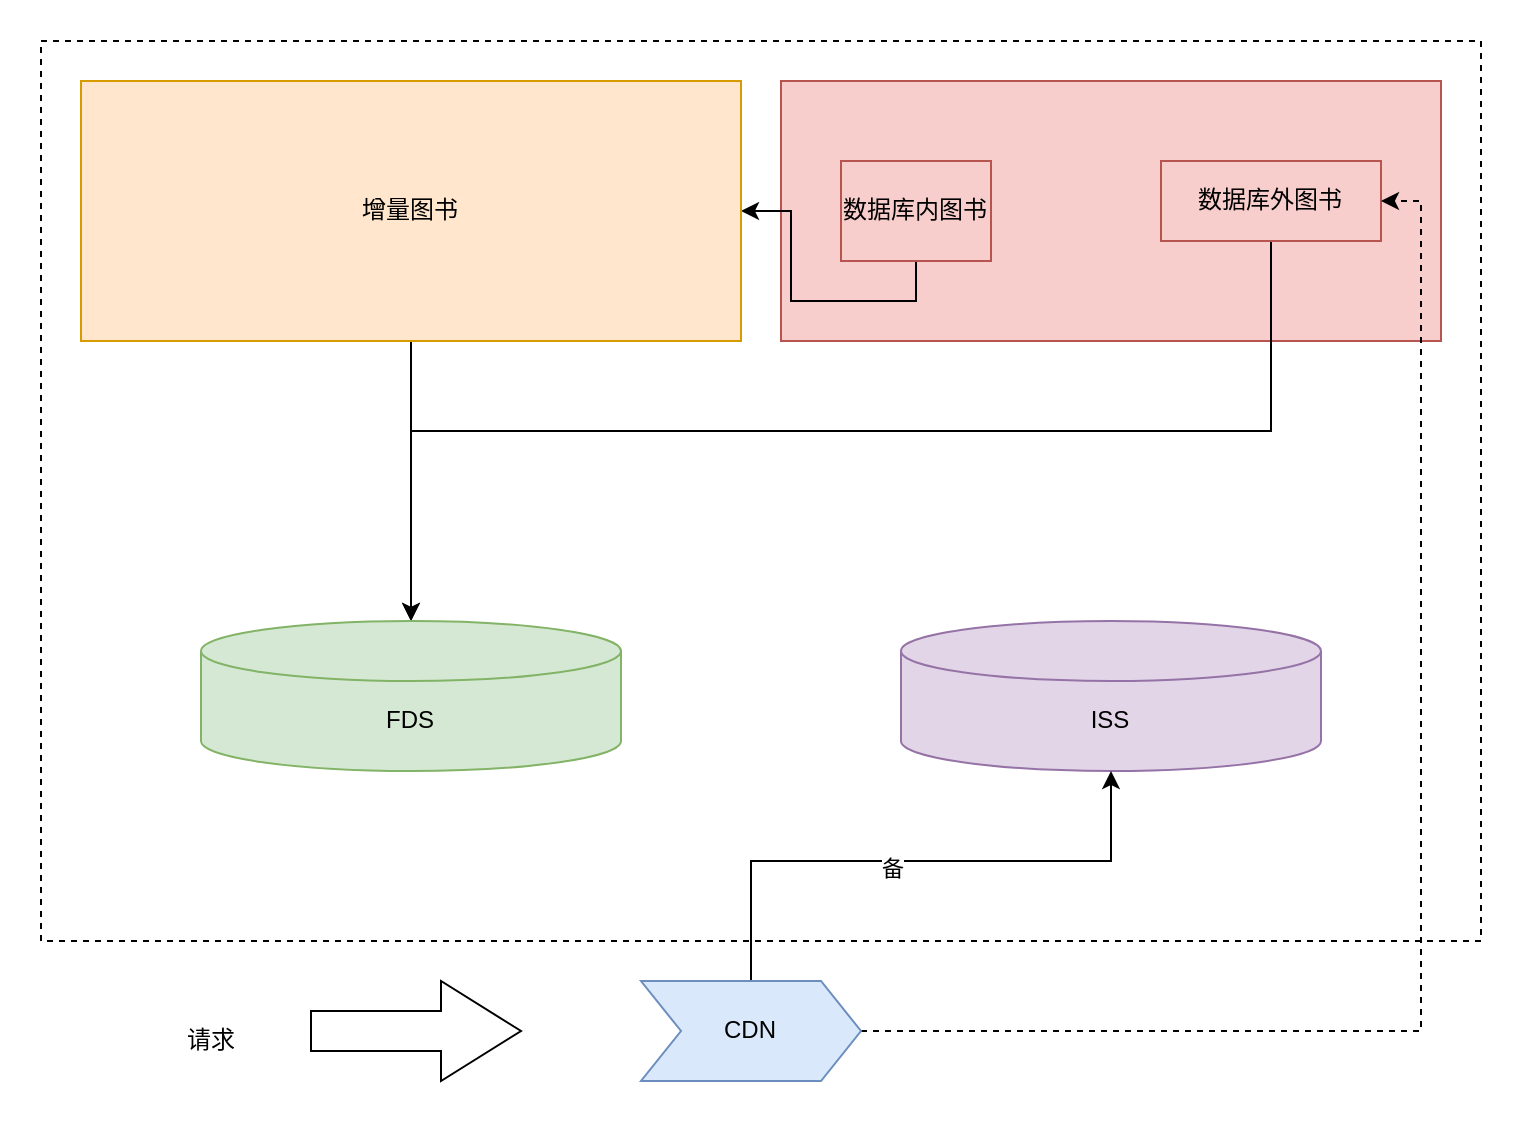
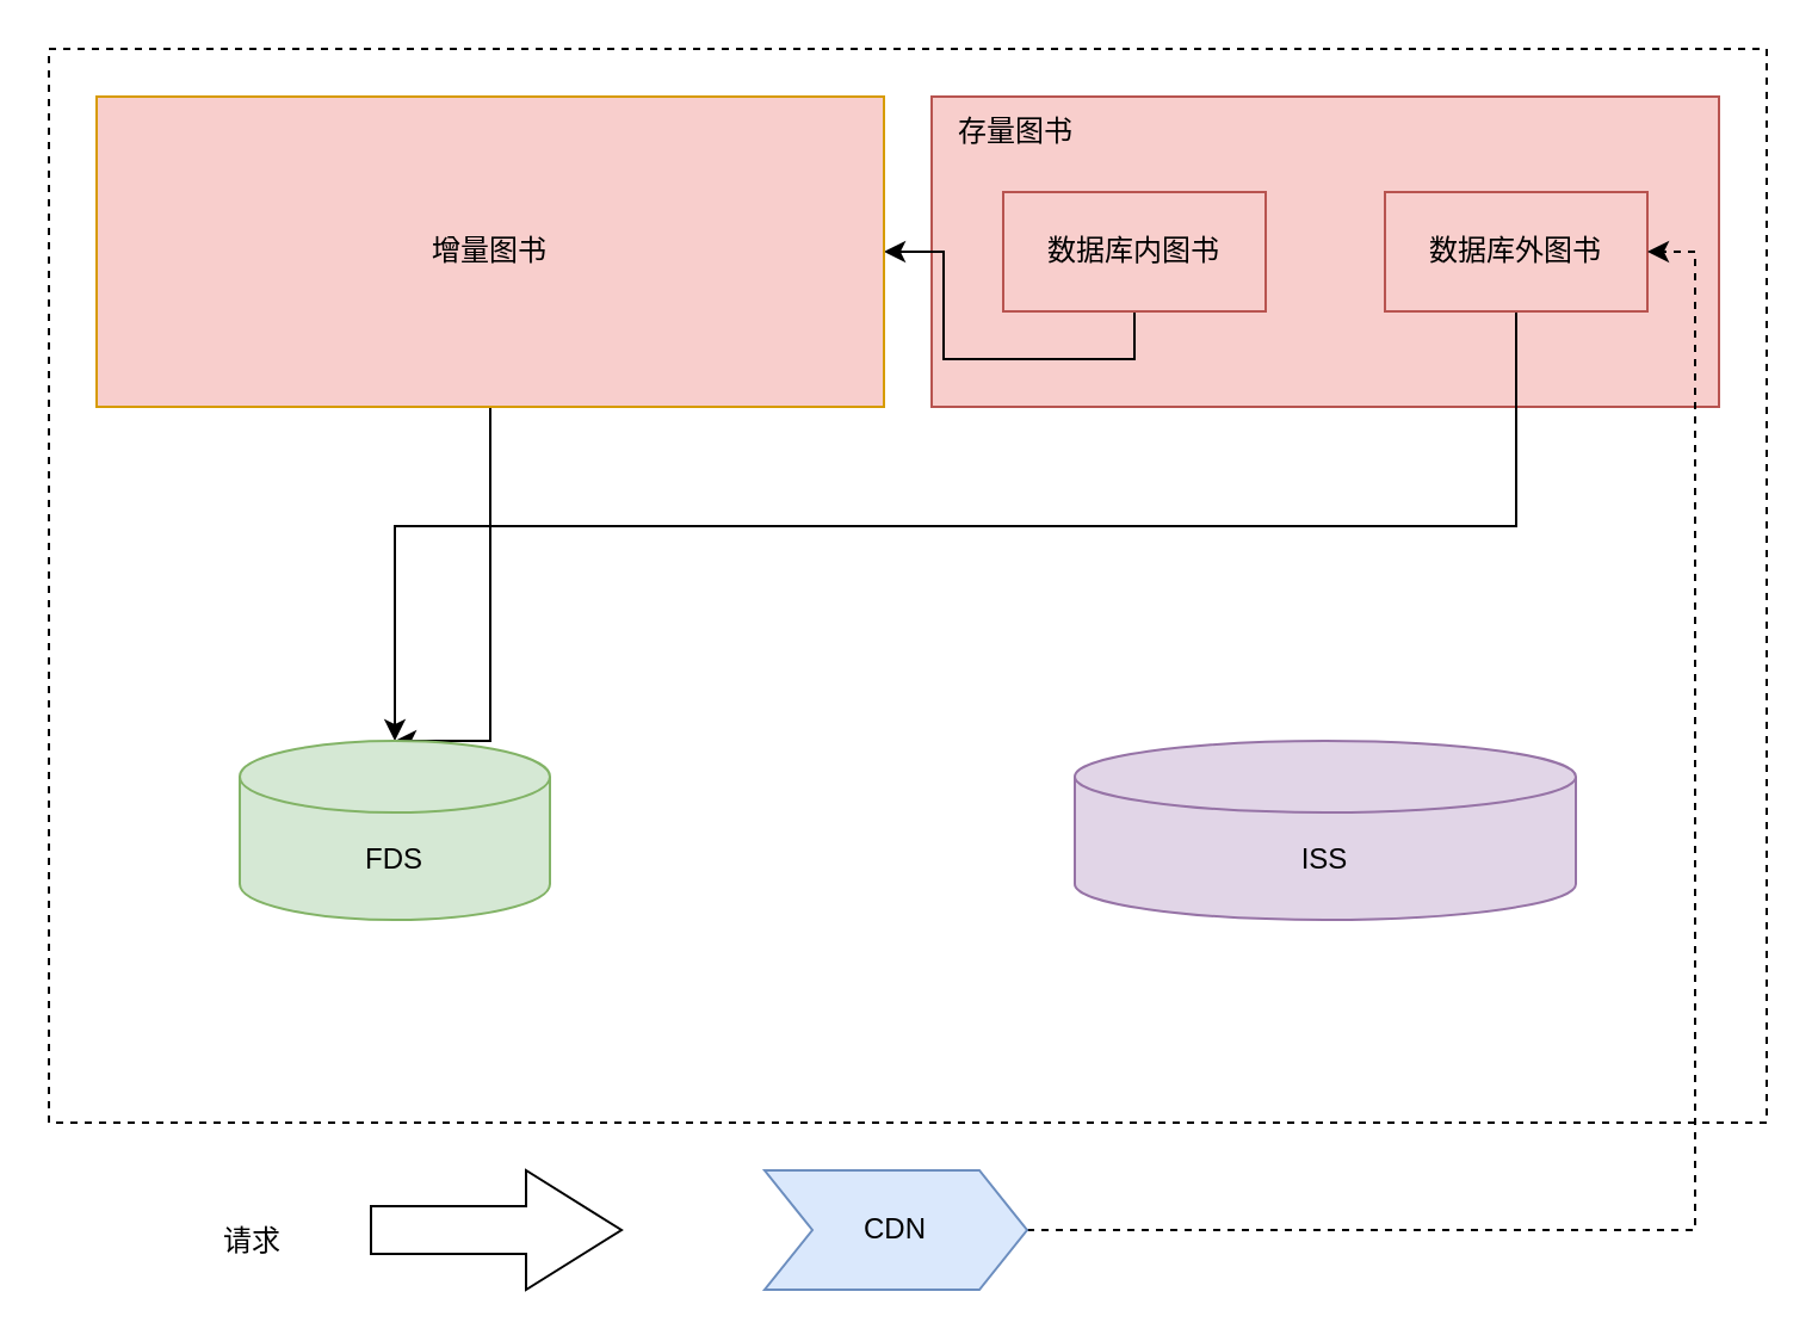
  <mxCell id="0" />
  <mxCell id="1" parent="0" />
  <mxCell id="2" value="" style="rounded=0;whiteSpace=wrap;html=1;dashed=1;" vertex="1" parent="1"><mxGeometry x="20" y="20" width="720" height="450" as="geometry" /></mxCell>
  <mxCell id="3" style="edgeStyle=orthogonalEdgeStyle;rounded=0;orthogonalLoop=1;jettySize=auto;html=1;exitX=0.5;exitY=1;exitDx=0;exitDy=0;entryX=0.5;entryY=0;entryDx=0;entryDy=0;entryPerimeter=0;" edge="1" parent="1" target="9"><mxGeometry relative="1" as="geometry"><mxPoint x="200" y="170" as="sourcePoint" /><Array as="points"><mxPoint x="205" y="170" /></Array></mxGeometry></mxCell>
  <mxCell id="4" value="" style="rounded=0;whiteSpace=wrap;html=1;fillColor=#f8cecc;strokeColor=#b85450;" vertex="1" parent="1"><mxGeometry x="390" y="40" width="330" height="130" as="geometry" /></mxCell>
  <mxCell id="5" style="edgeStyle=orthogonalEdgeStyle;rounded=0;orthogonalLoop=1;jettySize=auto;html=1;exitX=0.5;exitY=1;exitDx=0;exitDy=0;" edge="1" parent="1" source="6" target="17"><mxGeometry relative="1" as="geometry" /></mxCell>
- <mxCell id="6" value="数据库内图书" style="rounded=0;whiteSpace=wrap;html=1;fillColor=#f8cecc;strokeColor=#b85450;" vertex="1" parent="1"><mxGeometry x="420" y="80" width="75" height="50" as="geometry" /></mxCell>
+ <mxCell id="6" value="数据库内图书" style="rounded=0;whiteSpace=wrap;html=1;fillColor=#f8cecc;strokeColor=#b85450;" vertex="1" parent="1"><mxGeometry x="420" y="80" width="110" height="50" as="geometry" /></mxCell>
  <mxCell id="7" style="edgeStyle=orthogonalEdgeStyle;rounded=0;orthogonalLoop=1;jettySize=auto;html=1;exitX=0.5;exitY=1;exitDx=0;exitDy=0;entryX=0.5;entryY=0;entryDx=0;entryDy=0;entryPerimeter=0;" edge="1" parent="1" source="8" target="9"><mxGeometry relative="1" as="geometry" /></mxCell>
- <mxCell id="8" value="数据库外图书" style="rounded=0;whiteSpace=wrap;html=1;fillColor=#f8cecc;strokeColor=#b85450;" vertex="1" parent="1"><mxGeometry x="580" y="80" width="110" height="40" as="geometry" /></mxCell>
- <mxCell id="9" value="FDS" style="shape=cylinder3;whiteSpace=wrap;html=1;boundedLbl=1;backgroundOutline=1;size=15;fillColor=#d5e8d4;strokeColor=#82b366;" vertex="1" parent="1"><mxGeometry x="100" y="310" width="210" height="75" as="geometry" /></mxCell>
+ <mxCell id="8" value="数据库外图书" style="rounded=0;whiteSpace=wrap;html=1;fillColor=#f8cecc;strokeColor=#b85450;" vertex="1" parent="1"><mxGeometry x="580" y="80" width="110" height="50" as="geometry" /></mxCell>
+ <mxCell id="9" value="FDS" style="shape=cylinder3;whiteSpace=wrap;html=1;boundedLbl=1;backgroundOutline=1;size=15;fillColor=#d5e8d4;strokeColor=#82b366;" vertex="1" parent="1"><mxGeometry x="100" y="310" width="130" height="75" as="geometry" /></mxCell>
  <mxCell id="10" value="ISS" style="shape=cylinder3;whiteSpace=wrap;html=1;boundedLbl=1;backgroundOutline=1;size=15;fillColor=#e1d5e7;strokeColor=#9673a6;" vertex="1" parent="1"><mxGeometry x="450" y="310" width="210" height="75" as="geometry" /></mxCell>
  <mxCell id="11" style="edgeStyle=orthogonalEdgeStyle;rounded=0;orthogonalLoop=1;jettySize=auto;html=1;exitX=1;exitY=0.5;exitDx=0;exitDy=0;entryX=1;entryY=0.5;entryDx=0;entryDy=0;dashed=1;" edge="1" parent="1" source="14" target="8"><mxGeometry relative="1" as="geometry" /></mxCell>
- <mxCell id="12" style="edgeStyle=orthogonalEdgeStyle;rounded=0;orthogonalLoop=1;jettySize=auto;html=1;exitX=0.5;exitY=0;exitDx=0;exitDy=0;entryX=0.5;entryY=1;entryDx=0;entryDy=0;entryPerimeter=0;" edge="1" parent="1" source="14" target="10"><mxGeometry relative="1" as="geometry"><Array as="points"><mxPoint x="375" y="430" /><mxPoint x="555" y="430" /></Array></mxGeometry></mxCell>
- <mxCell id="13" value="备" style="edgeLabel;html=1;align=center;verticalAlign=middle;resizable=0;points=[];" vertex="1" connectable="0" parent="12"><mxGeometry x="-0.085" y="-3" relative="1" as="geometry"><mxPoint as="offset" /></mxGeometry></mxCell>
  <mxCell id="14" value="CDN" style="shape=step;perimeter=stepPerimeter;whiteSpace=wrap;html=1;fixedSize=1;fillColor=#dae8fc;strokeColor=#6c8ebf;" vertex="1" parent="1"><mxGeometry x="320" y="490" width="110" height="50" as="geometry" /></mxCell>
  <mxCell id="15" value="" style="html=1;shadow=0;dashed=0;align=center;verticalAlign=middle;shape=mxgraph.arrows2.arrow;dy=0.6;dx=40;notch=0;" vertex="1" parent="1"><mxGeometry x="155" y="490" width="105" height="50" as="geometry" /></mxCell>
- <mxCell id="17" value="增量图书" style="rounded=0;whiteSpace=wrap;html=1;fillColor=#ffe6cc;strokeColor=#d79b00;" vertex="1" parent="1"><mxGeometry x="40" y="40" width="330" height="130" as="geometry" /></mxCell>
+ <mxCell id="16" value="存量图书" style="text;html=1;align=center;verticalAlign=middle;resizable=0;points=[];autosize=1;strokeColor=none;fillColor=none;" vertex="1" parent="1"><mxGeometry x="390" y="40" width="70" height="30" as="geometry" /></mxCell>
+ <mxCell id="17" value="增量图书" style="rounded=0;whiteSpace=wrap;html=1;fillColor=#f8cecc;strokeColor=#d79b00;" vertex="1" parent="1"><mxGeometry x="40" y="40" width="330" height="130" as="geometry" /></mxCell>
  <mxCell id="18" value="请求" style="text;html=1;align=center;verticalAlign=middle;resizable=0;points=[];autosize=1;strokeColor=none;fillColor=none;" vertex="1" parent="1"><mxGeometry x="80" y="505" width="50" height="30" as="geometry" /></mxCell>
